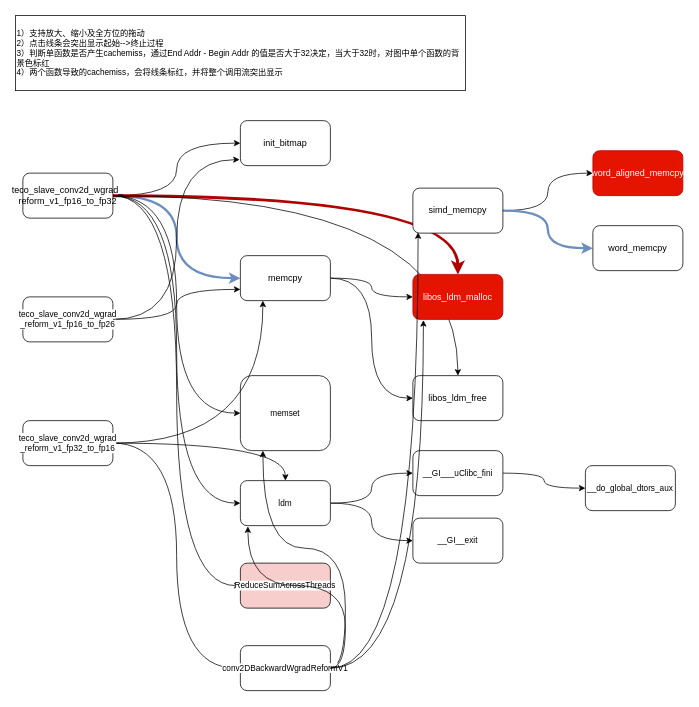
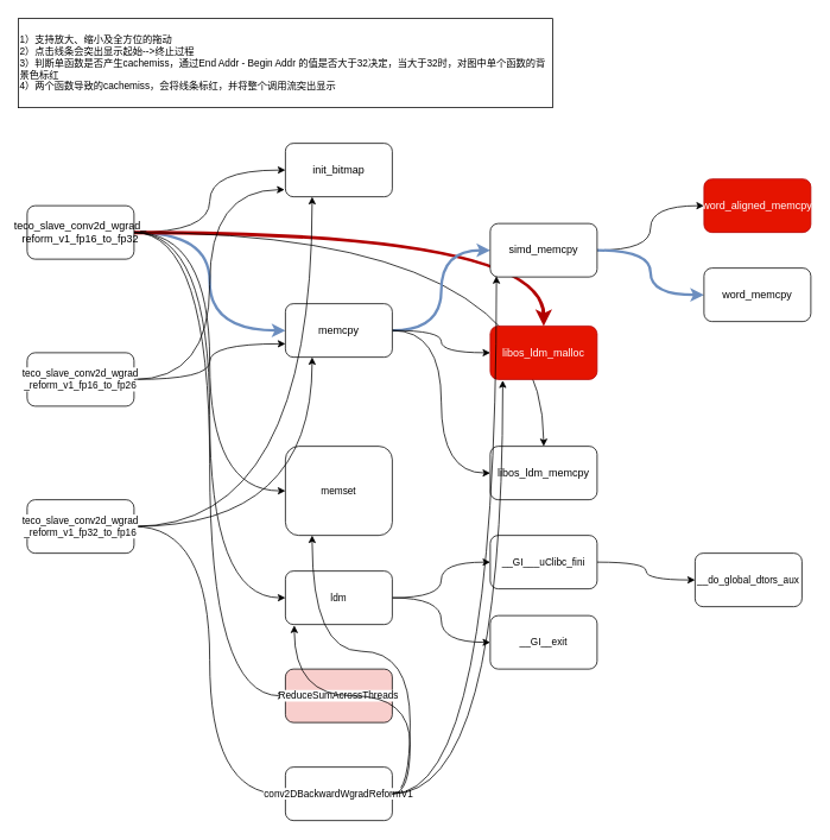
  <mxCell id="0" />
  <mxCell id="1" parent="0" />
  <mxCell id="2" style="edgeStyle=orthogonalEdgeStyle;rounded=0;orthogonalLoop=1;jettySize=auto;html=1;exitX=1;exitY=0.5;exitDx=0;exitDy=0;entryX=0;entryY=0.5;entryDx=0;entryDy=0;curved=1;" edge="1" parent="1" source="9" target="10"><mxGeometry relative="1" as="geometry" /></mxCell>
  <mxCell id="3" style="edgeStyle=orthogonalEdgeStyle;rounded=0;orthogonalLoop=1;jettySize=auto;html=1;exitX=1;exitY=0.5;exitDx=0;exitDy=0;entryX=0;entryY=0.5;entryDx=0;entryDy=0;curved=1;fillColor=#dae8fc;gradientColor=#7ea6e0;strokeColor=#6c8ebf;strokeWidth=3;" edge="1" parent="1" source="9" target="14"><mxGeometry relative="1" as="geometry" /></mxCell>
  <mxCell id="4" style="edgeStyle=orthogonalEdgeStyle;curved=1;rounded=0;orthogonalLoop=1;jettySize=auto;html=1;exitX=1;exitY=0.5;exitDx=0;exitDy=0;entryX=0.5;entryY=0;entryDx=0;entryDy=0;strokeColor=#B20000;align=center;verticalAlign=middle;fontFamily=Helvetica;fontSize=11;fontColor=default;labelBackgroundColor=default;endArrow=classic;fillColor=#e51400;strokeWidth=4;" edge="1" parent="1" source="9" target="18"><mxGeometry relative="1" as="geometry" /></mxCell>
  <mxCell id="5" style="edgeStyle=orthogonalEdgeStyle;curved=1;rounded=0;orthogonalLoop=1;jettySize=auto;html=1;exitX=1;exitY=0.5;exitDx=0;exitDy=0;entryX=0;entryY=0.5;entryDx=0;entryDy=0;strokeColor=default;align=center;verticalAlign=middle;fontFamily=Helvetica;fontSize=11;fontColor=default;labelBackgroundColor=default;endArrow=classic;" edge="1" parent="1" source="9" target="22"><mxGeometry relative="1" as="geometry" /></mxCell>
  <mxCell id="6" style="edgeStyle=orthogonalEdgeStyle;curved=1;rounded=0;orthogonalLoop=1;jettySize=auto;html=1;exitX=1;exitY=0.5;exitDx=0;exitDy=0;entryX=0;entryY=0.5;entryDx=0;entryDy=0;strokeColor=default;align=center;verticalAlign=middle;fontFamily=Helvetica;fontSize=11;fontColor=default;labelBackgroundColor=default;endArrow=classic;" edge="1" parent="1" source="9" target="25"><mxGeometry relative="1" as="geometry" /></mxCell>
  <mxCell id="7" style="edgeStyle=orthogonalEdgeStyle;curved=1;rounded=0;orthogonalLoop=1;jettySize=auto;html=1;exitX=1;exitY=0.5;exitDx=0;exitDy=0;entryX=0;entryY=0.5;entryDx=0;entryDy=0;strokeColor=default;align=center;verticalAlign=middle;fontFamily=Helvetica;fontSize=11;fontColor=default;labelBackgroundColor=default;endArrow=classic;" edge="1" parent="1" source="9" target="30"><mxGeometry relative="1" as="geometry" /></mxCell>
  <mxCell id="8" style="edgeStyle=orthogonalEdgeStyle;curved=1;rounded=0;orthogonalLoop=1;jettySize=auto;html=1;exitX=1;exitY=0.5;exitDx=0;exitDy=0;strokeColor=default;align=center;verticalAlign=middle;fontFamily=Helvetica;fontSize=11;fontColor=default;labelBackgroundColor=default;endArrow=classic;" edge="1" parent="1" source="9" target="19"><mxGeometry relative="1" as="geometry" /></mxCell>
  <mxCell id="9" value="teco_slave_conv2d_wgrad_&lt;div&gt;reform_v1_fp16_to_fp32&lt;/div&gt;" style="rounded=1;whiteSpace=wrap;html=1;" vertex="1" parent="1"><mxGeometry x="30" y="230" width="120" height="60" as="geometry" /></mxCell>
  <mxCell id="10" value="init_bitmap" style="rounded=1;whiteSpace=wrap;html=1;" vertex="1" parent="1"><mxGeometry x="320" y="160" width="120" height="60" as="geometry" /></mxCell>
+ <mxCell id="11" style="edgeStyle=orthogonalEdgeStyle;curved=1;rounded=0;orthogonalLoop=1;jettySize=auto;html=1;exitX=1;exitY=0.5;exitDx=0;exitDy=0;entryX=0;entryY=0.5;entryDx=0;entryDy=0;strokeColor=#6c8ebf;align=center;verticalAlign=middle;fontFamily=Helvetica;fontSize=11;fontColor=default;labelBackgroundColor=default;endArrow=classic;fillColor=#dae8fc;gradientColor=#7ea6e0;strokeWidth=3;" edge="1" parent="1" source="14" target="17"><mxGeometry relative="1" as="geometry" /></mxCell>
  <mxCell id="12" style="edgeStyle=orthogonalEdgeStyle;curved=1;rounded=0;orthogonalLoop=1;jettySize=auto;html=1;exitX=1;exitY=0.5;exitDx=0;exitDy=0;entryX=0;entryY=0.5;entryDx=0;entryDy=0;strokeColor=default;align=center;verticalAlign=middle;fontFamily=Helvetica;fontSize=11;fontColor=default;labelBackgroundColor=default;endArrow=classic;" edge="1" parent="1" source="14" target="18"><mxGeometry relative="1" as="geometry" /></mxCell>
  <mxCell id="13" style="edgeStyle=orthogonalEdgeStyle;curved=1;rounded=0;orthogonalLoop=1;jettySize=auto;html=1;exitX=1;exitY=0.5;exitDx=0;exitDy=0;entryX=0;entryY=0.5;entryDx=0;entryDy=0;strokeColor=default;align=center;verticalAlign=middle;fontFamily=Helvetica;fontSize=11;fontColor=default;labelBackgroundColor=default;endArrow=classic;" edge="1" parent="1" source="14" target="19"><mxGeometry relative="1" as="geometry" /></mxCell>
  <mxCell id="14" value="memcpy" style="rounded=1;whiteSpace=wrap;html=1;" vertex="1" parent="1"><mxGeometry x="320" y="340" width="120" height="60" as="geometry" /></mxCell>
  <mxCell id="15" style="edgeStyle=orthogonalEdgeStyle;curved=1;rounded=0;orthogonalLoop=1;jettySize=auto;html=1;exitX=1;exitY=0.5;exitDx=0;exitDy=0;entryX=0;entryY=0.5;entryDx=0;entryDy=0;strokeColor=default;align=center;verticalAlign=middle;fontFamily=Helvetica;fontSize=11;fontColor=default;labelBackgroundColor=default;endArrow=classic;" edge="1" parent="1" source="17" target="20"><mxGeometry relative="1" as="geometry" /></mxCell>
  <mxCell id="16" style="edgeStyle=orthogonalEdgeStyle;curved=1;rounded=0;orthogonalLoop=1;jettySize=auto;html=1;exitX=1;exitY=0.5;exitDx=0;exitDy=0;entryX=0;entryY=0.5;entryDx=0;entryDy=0;strokeColor=#6c8ebf;align=center;verticalAlign=middle;fontFamily=Helvetica;fontSize=11;fontColor=default;labelBackgroundColor=default;endArrow=classic;fillColor=#dae8fc;gradientColor=#7ea6e0;strokeWidth=3;" edge="1" parent="1" source="17" target="21"><mxGeometry relative="1" as="geometry" /></mxCell>
  <mxCell id="17" value="simd_memcpy" style="rounded=1;whiteSpace=wrap;html=1;" vertex="1" parent="1"><mxGeometry x="550" y="250" width="120" height="60" as="geometry" /></mxCell>
  <mxCell id="18" value="libos_ldm_malloc" style="rounded=1;whiteSpace=wrap;html=1;fillColor=#e51400;fontColor=#ffffff;strokeColor=#B20000;" vertex="1" parent="1"><mxGeometry x="550" y="365" width="120" height="60" as="geometry" /></mxCell>
- <mxCell id="19" value="libos_ldm_free" style="rounded=1;whiteSpace=wrap;html=1;" vertex="1" parent="1"><mxGeometry x="550" y="500" width="120" height="60" as="geometry" /></mxCell>
+ <mxCell id="19" value="libos_ldm_memcpy" style="rounded=1;whiteSpace=wrap;html=1;" vertex="1" parent="1"><mxGeometry x="550" y="500" width="120" height="60" as="geometry" /></mxCell>
  <mxCell id="20" value="word_aligned_memcpy" style="rounded=1;whiteSpace=wrap;html=1;fillColor=#e51400;fontColor=#ffffff;strokeColor=#B20000;" vertex="1" parent="1"><mxGeometry x="790" y="200" width="120" height="60" as="geometry" /></mxCell>
  <mxCell id="21" value="word_memcpy" style="rounded=1;whiteSpace=wrap;html=1;" vertex="1" parent="1"><mxGeometry x="790" y="300" width="120" height="60" as="geometry" /></mxCell>
  <mxCell id="22" value="&lt;span style=&quot;font-size: 11px;&quot;&gt;memset&lt;/span&gt;" style="rounded=1;whiteSpace=wrap;html=1;fontFamily=Helvetica;fontSize=11;fontColor=default;labelBackgroundColor=default;" vertex="1" parent="1"><mxGeometry x="320" y="500" width="120" height="100" as="geometry" /></mxCell>
  <mxCell id="23" style="edgeStyle=orthogonalEdgeStyle;curved=1;rounded=0;orthogonalLoop=1;jettySize=auto;html=1;exitX=1;exitY=0.5;exitDx=0;exitDy=0;strokeColor=default;align=center;verticalAlign=middle;fontFamily=Helvetica;fontSize=11;fontColor=default;labelBackgroundColor=default;endArrow=classic;" edge="1" parent="1" source="25" target="27"><mxGeometry relative="1" as="geometry" /></mxCell>
  <mxCell id="24" style="edgeStyle=orthogonalEdgeStyle;curved=1;rounded=0;orthogonalLoop=1;jettySize=auto;html=1;exitX=1;exitY=0.5;exitDx=0;exitDy=0;entryX=0;entryY=0.5;entryDx=0;entryDy=0;strokeColor=default;align=center;verticalAlign=middle;fontFamily=Helvetica;fontSize=11;fontColor=default;labelBackgroundColor=default;endArrow=classic;" edge="1" parent="1" source="25" target="28"><mxGeometry relative="1" as="geometry" /></mxCell>
  <mxCell id="25" value="&lt;span style=&quot;font-size: 11px;&quot;&gt;ldm&lt;/span&gt;" style="rounded=1;whiteSpace=wrap;html=1;fontFamily=Helvetica;fontSize=11;fontColor=default;labelBackgroundColor=default;" vertex="1" parent="1"><mxGeometry x="320" y="640" width="120" height="60" as="geometry" /></mxCell>
  <mxCell id="26" style="edgeStyle=orthogonalEdgeStyle;curved=1;rounded=0;orthogonalLoop=1;jettySize=auto;html=1;exitX=1;exitY=0.5;exitDx=0;exitDy=0;entryX=0;entryY=0.5;entryDx=0;entryDy=0;strokeColor=default;align=center;verticalAlign=middle;fontFamily=Helvetica;fontSize=11;fontColor=default;labelBackgroundColor=default;endArrow=classic;" edge="1" parent="1" source="27" target="29"><mxGeometry relative="1" as="geometry" /></mxCell>
  <mxCell id="27" value="&lt;span style=&quot;font-size: 11px;&quot;&gt;__GI___uClibc_fini&lt;/span&gt;" style="rounded=1;whiteSpace=wrap;html=1;fontFamily=Helvetica;fontSize=11;fontColor=default;labelBackgroundColor=default;" vertex="1" parent="1"><mxGeometry x="550" y="600" width="120" height="60" as="geometry" /></mxCell>
  <mxCell id="28" value="&lt;span style=&quot;font-size: 11px;&quot;&gt;__GI__exit&lt;/span&gt;" style="rounded=1;whiteSpace=wrap;html=1;fontFamily=Helvetica;fontSize=11;fontColor=default;labelBackgroundColor=default;" vertex="1" parent="1"><mxGeometry x="550" y="690" width="120" height="60" as="geometry" /></mxCell>
  <mxCell id="29" value="&lt;span style=&quot;font-size: 11px;&quot;&gt;__do_global_dtors_aux&lt;/span&gt;" style="rounded=1;whiteSpace=wrap;html=1;fontFamily=Helvetica;fontSize=11;fontColor=default;labelBackgroundColor=default;" vertex="1" parent="1"><mxGeometry x="780" y="620" width="120" height="60" as="geometry" /></mxCell>
  <mxCell id="30" value="&lt;span style=&quot;font-size: 11px;&quot;&gt;ReduceSumAcrossThreads&lt;/span&gt;" style="rounded=1;whiteSpace=wrap;html=1;fontFamily=Helvetica;fontSize=11;fontColor=default;labelBackgroundColor=default;fillColor=#f8cecc;" vertex="1" parent="1"><mxGeometry x="320" y="750" width="120" height="60" as="geometry" /></mxCell>
  <mxCell id="31" style="edgeStyle=orthogonalEdgeStyle;curved=1;rounded=0;orthogonalLoop=1;jettySize=auto;html=1;exitX=1;exitY=0.5;exitDx=0;exitDy=0;entryX=0;entryY=0.75;entryDx=0;entryDy=0;strokeColor=default;align=center;verticalAlign=middle;fontFamily=Helvetica;fontSize=11;fontColor=default;labelBackgroundColor=default;endArrow=classic;" edge="1" parent="1" source="32" target="14"><mxGeometry relative="1" as="geometry" /></mxCell>
  <mxCell id="32" value="&lt;span style=&quot;font-size: 11px;&quot;&gt;teco_slave_conv2d_wgrad&lt;/span&gt;&lt;div&gt;&lt;span style=&quot;font-size: 11px;&quot;&gt;_reform_v1_fp16_to_fp26&lt;/span&gt;&lt;/div&gt;" style="rounded=1;whiteSpace=wrap;html=1;fontFamily=Helvetica;fontSize=11;fontColor=default;labelBackgroundColor=default;" vertex="1" parent="1"><mxGeometry x="30" y="395" width="120" height="60" as="geometry" /></mxCell>
  <mxCell id="33" style="edgeStyle=orthogonalEdgeStyle;curved=1;rounded=0;orthogonalLoop=1;jettySize=auto;html=1;exitX=1;exitY=0.5;exitDx=0;exitDy=0;entryX=-0.008;entryY=0.867;entryDx=0;entryDy=0;entryPerimeter=0;strokeColor=default;align=center;verticalAlign=middle;fontFamily=Helvetica;fontSize=11;fontColor=default;labelBackgroundColor=default;endArrow=classic;" edge="1" parent="1" source="32" target="10"><mxGeometry relative="1" as="geometry" /></mxCell>
- <mxCell id="34" style="edgeStyle=orthogonalEdgeStyle;curved=1;rounded=0;orthogonalLoop=1;jettySize=auto;html=1;exitX=1;exitY=0.5;exitDx=0;exitDy=0;strokeColor=default;align=center;verticalAlign=middle;fontFamily=Helvetica;fontSize=11;fontColor=default;labelBackgroundColor=default;endArrow=classic;" edge="1" parent="1" source="37" target="25"><mxGeometry relative="1" as="geometry" /></mxCell>
+ <mxCell id="34" style="edgeStyle=orthogonalEdgeStyle;curved=1;rounded=0;orthogonalLoop=1;jettySize=auto;html=1;exitX=1;exitY=0.5;exitDx=0;exitDy=0;entryX=0.25;entryY=1;entryDx=0;entryDy=0;strokeColor=default;align=center;verticalAlign=middle;fontFamily=Helvetica;fontSize=11;fontColor=default;labelBackgroundColor=default;endArrow=classic;" edge="1" parent="1" source="37" target="10"><mxGeometry relative="1" as="geometry" /></mxCell>
  <mxCell id="35" style="edgeStyle=orthogonalEdgeStyle;curved=1;rounded=0;orthogonalLoop=1;jettySize=auto;html=1;exitX=1;exitY=0.5;exitDx=0;exitDy=0;entryX=0.25;entryY=1;entryDx=0;entryDy=0;strokeColor=default;align=center;verticalAlign=middle;fontFamily=Helvetica;fontSize=11;fontColor=default;labelBackgroundColor=default;endArrow=classic;" edge="1" parent="1" source="37" target="14"><mxGeometry relative="1" as="geometry" /></mxCell>
  <mxCell id="36" style="edgeStyle=orthogonalEdgeStyle;curved=1;rounded=0;orthogonalLoop=1;jettySize=auto;html=1;exitX=1;exitY=0.5;exitDx=0;exitDy=0;entryX=0;entryY=0.5;entryDx=0;entryDy=0;strokeColor=default;align=center;verticalAlign=middle;fontFamily=Helvetica;fontSize=11;fontColor=default;labelBackgroundColor=default;endArrow=classic;" edge="1" parent="1" source="37" target="39"><mxGeometry relative="1" as="geometry" /></mxCell>
  <mxCell id="37" value="&lt;span style=&quot;font-size: 11px;&quot;&gt;teco_slave_conv2d_wgrad&lt;/span&gt;&lt;div&gt;&lt;span style=&quot;font-size: 11px;&quot;&gt;_reform_v1_fp32_to_fp16&lt;/span&gt;&lt;br&gt;&lt;/div&gt;" style="rounded=1;whiteSpace=wrap;html=1;fontFamily=Helvetica;fontSize=11;fontColor=default;labelBackgroundColor=default;" vertex="1" parent="1"><mxGeometry x="30" y="560" width="120" height="60" as="geometry" /></mxCell>
  <mxCell id="38" style="edgeStyle=orthogonalEdgeStyle;curved=1;rounded=0;orthogonalLoop=1;jettySize=auto;html=1;exitX=1;exitY=0.5;exitDx=0;exitDy=0;entryX=0.25;entryY=1;entryDx=0;entryDy=0;strokeColor=default;align=center;verticalAlign=middle;fontFamily=Helvetica;fontSize=11;fontColor=default;labelBackgroundColor=default;endArrow=classic;" edge="1" parent="1" source="39" target="22"><mxGeometry relative="1" as="geometry" /></mxCell>
  <mxCell id="39" value="&lt;span style=&quot;font-size: 11px;&quot;&gt;conv2DBackwardWgradReformV1&lt;/span&gt;" style="rounded=1;whiteSpace=wrap;html=1;fontFamily=Helvetica;fontSize=11;fontColor=default;labelBackgroundColor=default;" vertex="1" parent="1"><mxGeometry x="320" y="860" width="120" height="60" as="geometry" /></mxCell>
  <mxCell id="40" style="edgeStyle=orthogonalEdgeStyle;curved=1;rounded=0;orthogonalLoop=1;jettySize=auto;html=1;exitX=1;exitY=0.5;exitDx=0;exitDy=0;entryX=0.117;entryY=1.017;entryDx=0;entryDy=0;entryPerimeter=0;strokeColor=default;align=center;verticalAlign=middle;fontFamily=Helvetica;fontSize=11;fontColor=default;labelBackgroundColor=default;endArrow=classic;" edge="1" parent="1" source="39" target="18"><mxGeometry relative="1" as="geometry" /></mxCell>
  <mxCell id="41" style="edgeStyle=orthogonalEdgeStyle;curved=1;rounded=0;orthogonalLoop=1;jettySize=auto;html=1;exitX=1;exitY=0.5;exitDx=0;exitDy=0;entryX=0.058;entryY=0.983;entryDx=0;entryDy=0;entryPerimeter=0;strokeColor=default;align=center;verticalAlign=middle;fontFamily=Helvetica;fontSize=11;fontColor=default;labelBackgroundColor=default;endArrow=classic;" edge="1" parent="1" source="39" target="17"><mxGeometry relative="1" as="geometry" /></mxCell>
  <mxCell id="42" style="edgeStyle=orthogonalEdgeStyle;curved=1;rounded=0;orthogonalLoop=1;jettySize=auto;html=1;exitX=1;exitY=0.5;exitDx=0;exitDy=0;entryX=0.083;entryY=1.017;entryDx=0;entryDy=0;entryPerimeter=0;strokeColor=default;align=center;verticalAlign=middle;fontFamily=Helvetica;fontSize=11;fontColor=default;labelBackgroundColor=default;endArrow=classic;" edge="1" parent="1" source="39" target="25"><mxGeometry relative="1" as="geometry" /></mxCell>
  <mxCell id="43" value="1）支持放大、缩小及全方位的拖动&lt;br&gt;2）点击线条会突出显示起始--&amp;gt;终止过程&lt;br&gt;3）判断单函数是否产生cachemiss，通过End Addr -&amp;nbsp;Begin Addr 的值是否大于32决定，当大于32时，对图中单个函数的背景色标红&lt;br&gt;4）两个函数导致的cachemiss，会将线条标红，并将整个调用流突出显示" style="whiteSpace=wrap;html=1;fontFamily=Helvetica;fontSize=11;fontColor=default;labelBackgroundColor=default;align=left;" vertex="1" parent="1"><mxGeometry x="20" y="20" width="600" height="100" as="geometry" /></mxCell>
